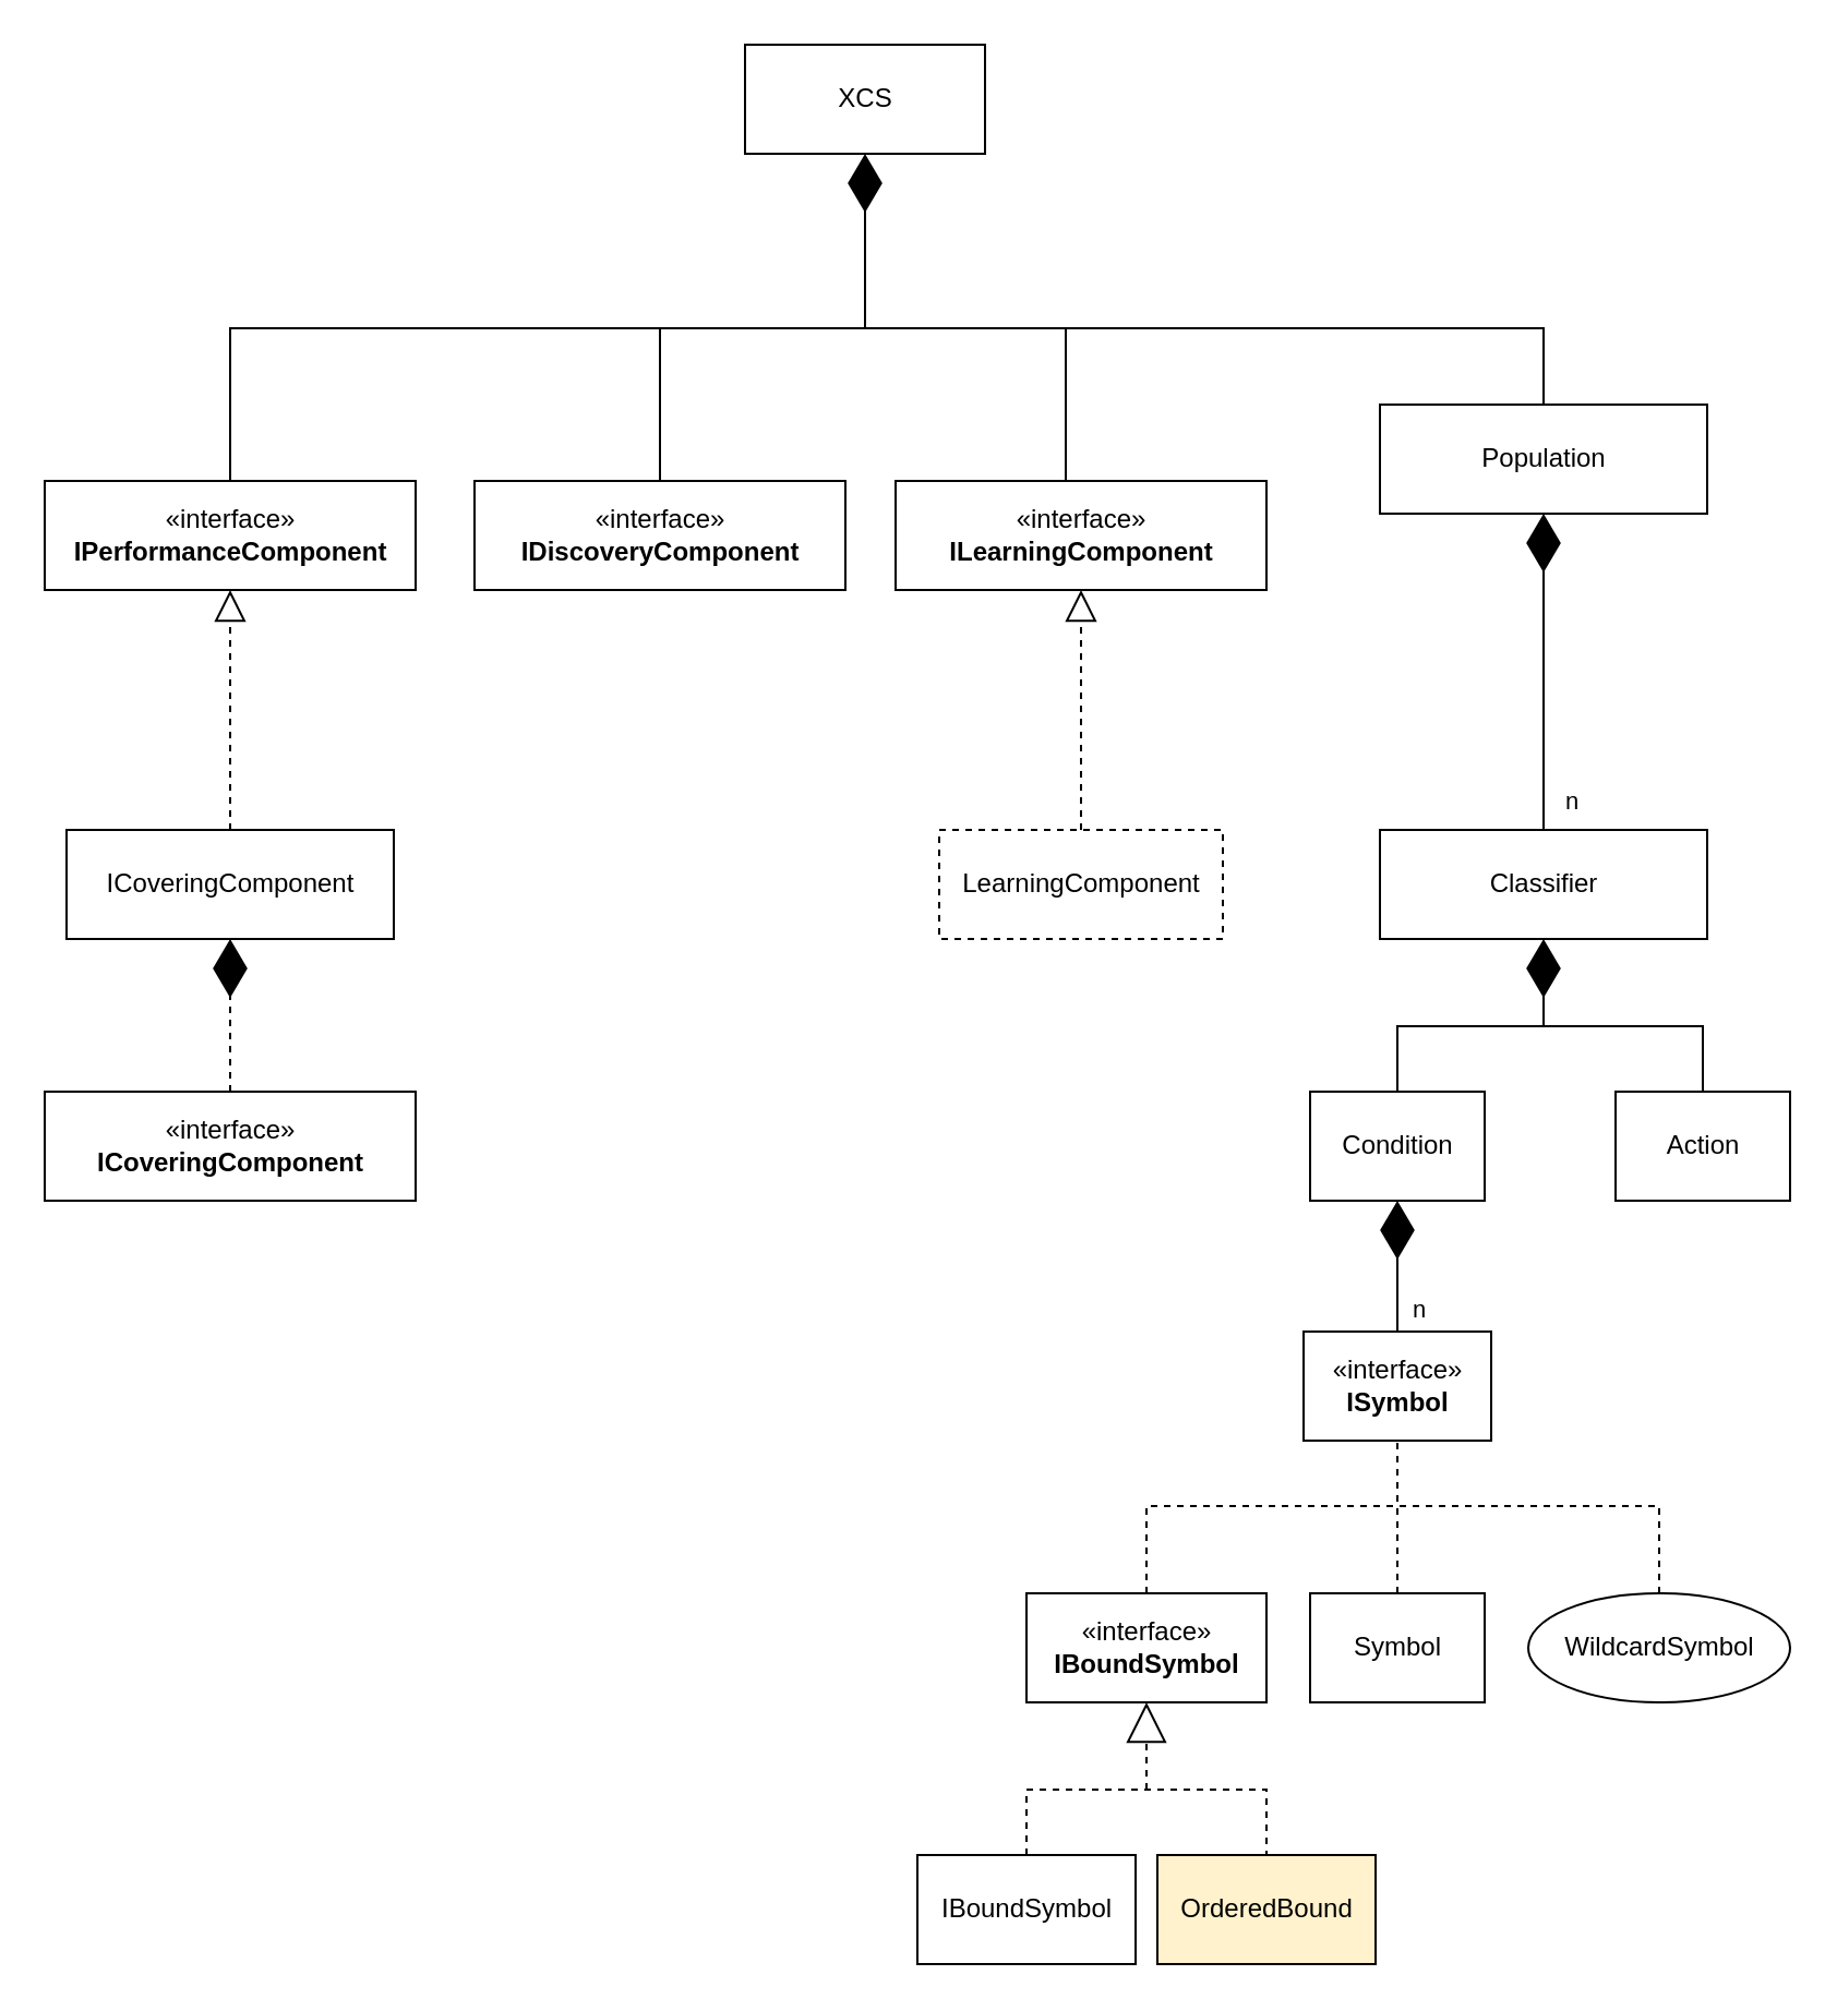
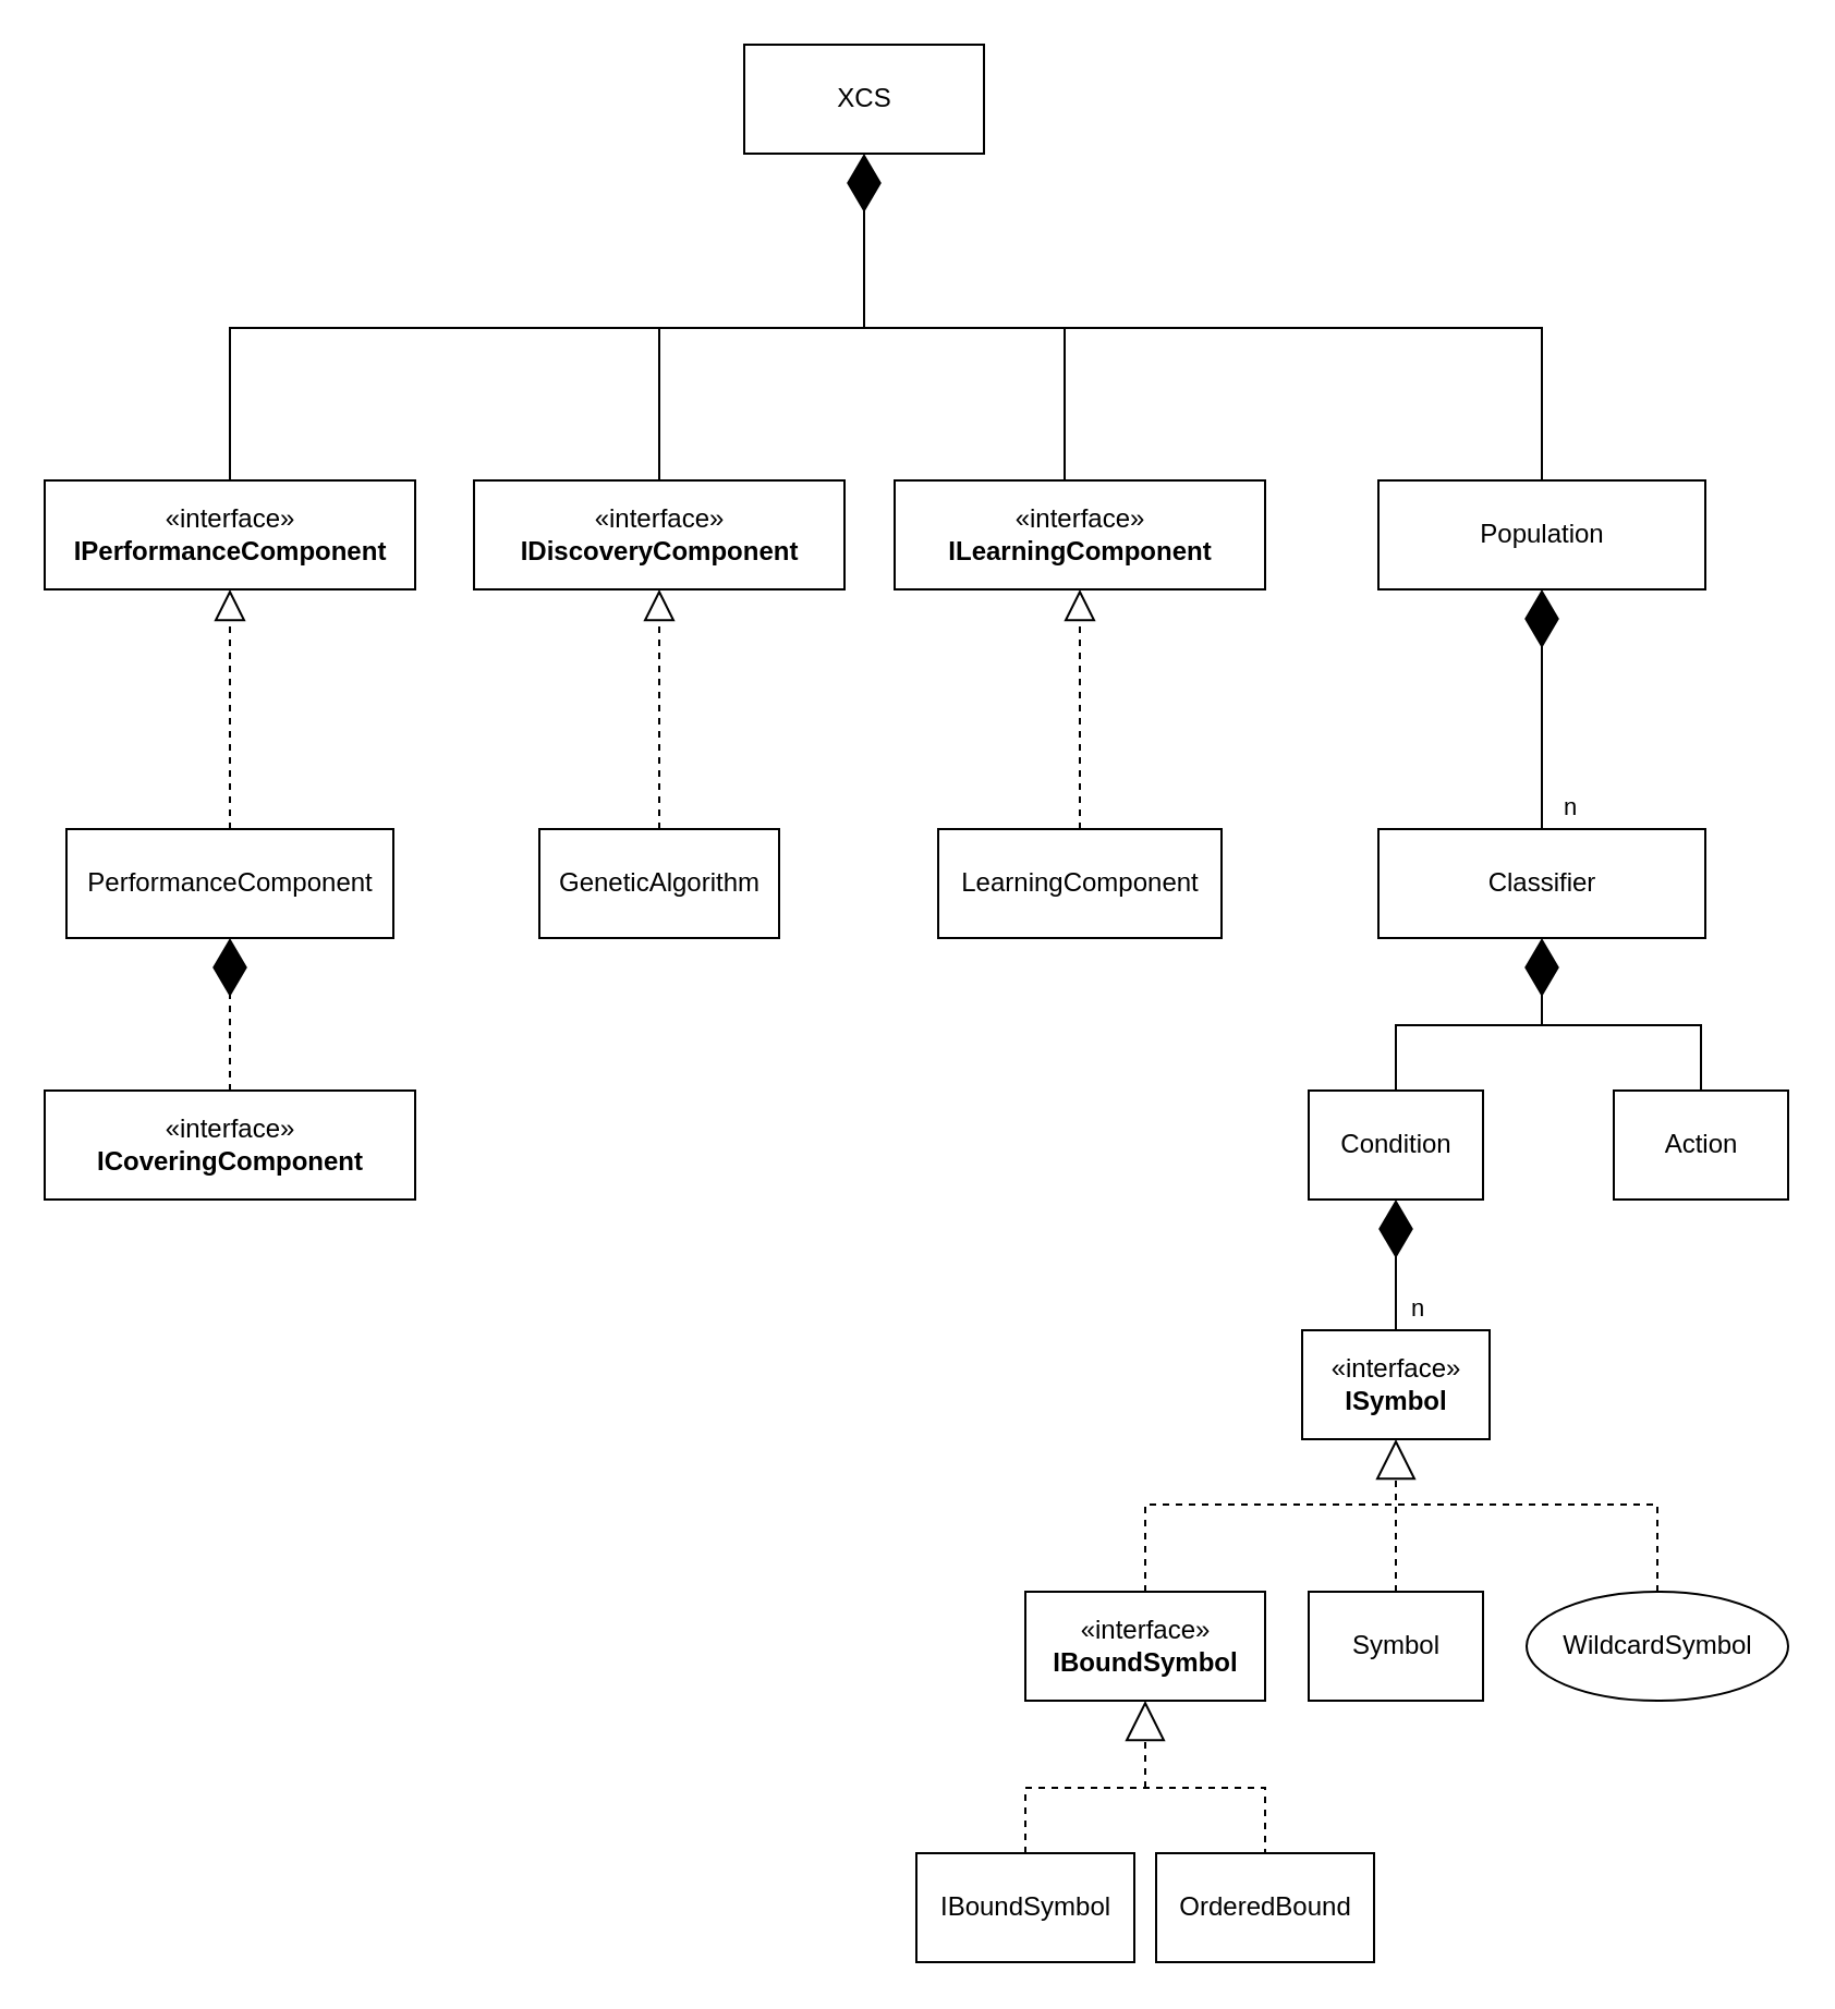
  <mxCell id="0" />
  <mxCell id="1" parent="0" />
  <mxCell id="2" value="XCS" style="html=1;" parent="1" vertex="1"><mxGeometry x="341" y="20" width="110" height="50" as="geometry" /></mxCell>
  <mxCell id="3" value="«interface»&lt;br&gt;&lt;b&gt;ILearningComponent&lt;/b&gt;" style="html=1;" parent="1" vertex="1"><mxGeometry x="410" y="220" width="170" height="50" as="geometry" /></mxCell>
  <mxCell id="4" value="«interface»&lt;br&gt;&lt;b&gt;IDiscoveryComponent&lt;/b&gt;" style="html=1;" parent="1" vertex="1"><mxGeometry x="217" y="220" width="170" height="50" as="geometry" /></mxCell>
  <mxCell id="5" value="«interface»&lt;br&gt;&lt;b&gt;IPerformanceComponent&lt;/b&gt;" style="html=1;" parent="1" vertex="1"><mxGeometry x="20" y="220" width="170" height="50" as="geometry" /></mxCell>
  <mxCell id="6" value="" style="endArrow=diamondThin;endFill=1;endSize=24;html=1;rounded=0;entryX=0.5;entryY=1;entryDx=0;entryDy=0;" parent="1" target="2" edge="1"><mxGeometry width="160" relative="1" as="geometry"><mxPoint x="396" y="150" as="sourcePoint" /><mxPoint x="261" y="140" as="targetPoint" /></mxGeometry></mxCell>
  <mxCell id="7" value="" style="endArrow=none;html=1;rounded=0;exitX=0.5;exitY=0;exitDx=0;exitDy=0;" parent="1" source="5" edge="1"><mxGeometry width="50" height="50" relative="1" as="geometry"><mxPoint x="119" y="210" as="sourcePoint" /><mxPoint x="304" y="150" as="targetPoint" /><Array as="points"><mxPoint x="105" y="150" /></Array></mxGeometry></mxCell>
  <mxCell id="8" value="" style="endArrow=none;html=1;rounded=0;exitX=0.5;exitY=0;exitDx=0;exitDy=0;" parent="1" edge="1"><mxGeometry width="50" height="50" relative="1" as="geometry"><mxPoint x="488" y="220" as="sourcePoint" /><mxPoint x="304" y="150" as="targetPoint" /><Array as="points"><mxPoint x="488" y="150" /></Array></mxGeometry></mxCell>
- <mxCell id="11" value="ICoveringComponent" style="html=1;" parent="1" vertex="1"><mxGeometry x="30" y="380" width="150" height="50" as="geometry" /></mxCell>
+ <mxCell id="9" value="GeneticAlgorithm" style="html=1;" parent="1" vertex="1"><mxGeometry x="247" y="380" width="110" height="50" as="geometry" /></mxCell>
+ <mxCell id="10" value="" style="endArrow=block;dashed=1;endFill=0;endSize=12;html=1;rounded=0;entryX=0.5;entryY=1;entryDx=0;entryDy=0;exitX=0.5;exitY=0;exitDx=0;exitDy=0;" parent="1" source="9" target="4" edge="1"><mxGeometry width="160" relative="1" as="geometry"><mxPoint x="74" y="390" as="sourcePoint" /><mxPoint x="234" y="390" as="targetPoint" /></mxGeometry></mxCell>
+ <mxCell id="11" value="PerformanceComponent" style="html=1;" parent="1" vertex="1"><mxGeometry x="30" y="380" width="150" height="50" as="geometry" /></mxCell>
  <mxCell id="12" value="" style="endArrow=block;dashed=1;endFill=0;endSize=12;html=1;rounded=0;exitX=0.5;exitY=0;exitDx=0;exitDy=0;entryX=0.5;entryY=1;entryDx=0;entryDy=0;" parent="1" source="11" target="5" edge="1"><mxGeometry width="160" relative="1" as="geometry"><mxPoint x="-129" y="390" as="sourcePoint" /><mxPoint x="131" y="300" as="targetPoint" /></mxGeometry></mxCell>
  <mxCell id="13" value="«interface»&lt;br&gt;&lt;b&gt;ICoveringComponent&lt;/b&gt;" style="html=1;" parent="1" vertex="1"><mxGeometry x="20" y="500" width="170" height="50" as="geometry" /></mxCell>
  <mxCell id="14" value="" style="endArrow=diamondThin;endFill=1;endSize=24;html=1;rounded=0;entryX=0.5;entryY=1;entryDx=0;entryDy=0;exitX=0.5;exitY=0;exitDx=0;exitDy=0;dashed=1;" parent="1" source="13" target="11" edge="1"><mxGeometry width="160" relative="1" as="geometry"><mxPoint x="331" y="170" as="sourcePoint" /><mxPoint x="371" y="310" as="targetPoint" /></mxGeometry></mxCell>
- <mxCell id="15" value="LearningComponent" style="html=1;dashed=1;" parent="1" vertex="1"><mxGeometry x="430" y="380" width="130" height="50" as="geometry" /></mxCell>
+ <mxCell id="15" value="LearningComponent" style="html=1;" parent="1" vertex="1"><mxGeometry x="430" y="380" width="130" height="50" as="geometry" /></mxCell>
  <mxCell id="16" value="" style="endArrow=block;dashed=1;endFill=0;endSize=12;html=1;rounded=0;entryX=0.5;entryY=1;entryDx=0;entryDy=0;exitX=0.5;exitY=0;exitDx=0;exitDy=0;" parent="1" source="15" target="3" edge="1"><mxGeometry width="160" relative="1" as="geometry"><mxPoint x="270" y="390" as="sourcePoint" /><mxPoint x="505" y="235" as="targetPoint" /></mxGeometry></mxCell>
- <mxCell id="17" value="Population" style="html=1;" parent="1" vertex="1"><mxGeometry x="632" y="185" width="150" height="50" as="geometry" /></mxCell>
+ <mxCell id="17" value="Population" style="html=1;" parent="1" vertex="1"><mxGeometry x="632" y="220" width="150" height="50" as="geometry" /></mxCell>
  <mxCell id="18" value="" style="endArrow=none;html=1;rounded=0;exitX=0.5;exitY=0;exitDx=0;exitDy=0;" parent="1" source="17" edge="1"><mxGeometry width="50" height="50" relative="1" as="geometry"><mxPoint x="610" y="170" as="sourcePoint" /><mxPoint x="300" y="150" as="targetPoint" /><Array as="points"><mxPoint x="707" y="150" /></Array></mxGeometry></mxCell>
  <mxCell id="19" value="" style="endArrow=none;html=1;rounded=0;exitX=0.5;exitY=0;exitDx=0;exitDy=0;" parent="1" source="4" edge="1"><mxGeometry width="50" height="50" relative="1" as="geometry"><mxPoint x="220" y="150" as="sourcePoint" /><mxPoint x="302" y="150" as="targetPoint" /></mxGeometry></mxCell>
  <mxCell id="20" value="Classifier" style="html=1;" parent="1" vertex="1"><mxGeometry x="632" y="380" width="150" height="50" as="geometry" /></mxCell>
  <mxCell id="21" value="n" style="endArrow=diamondThin;endFill=1;endSize=24;html=1;rounded=0;entryX=0.5;entryY=1;entryDx=0;entryDy=0;exitX=0.5;exitY=0;exitDx=0;exitDy=0;" parent="1" source="20" target="17" edge="1"><mxGeometry x="-0.818" y="-13" width="160" relative="1" as="geometry"><mxPoint x="498" y="510" as="sourcePoint" /><mxPoint x="498" y="440" as="targetPoint" /><mxPoint as="offset" /></mxGeometry></mxCell>
  <mxCell id="22" value="Condition" style="html=1;" parent="1" vertex="1"><mxGeometry x="600" y="500" width="80" height="50" as="geometry" /></mxCell>
  <mxCell id="23" value="Action" style="html=1;" parent="1" vertex="1"><mxGeometry x="740" y="500" width="80" height="50" as="geometry" /></mxCell>
  <mxCell id="24" value="" style="endArrow=diamondThin;endFill=1;endSize=24;html=1;rounded=0;entryX=0.5;entryY=1;entryDx=0;entryDy=0;" parent="1" target="20" edge="1"><mxGeometry width="160" relative="1" as="geometry"><mxPoint x="707" y="470" as="sourcePoint" /><mxPoint x="717" y="460" as="targetPoint" /></mxGeometry></mxCell>
  <mxCell id="25" value="" style="endArrow=none;html=1;rounded=0;exitX=0.5;exitY=0;exitDx=0;exitDy=0;" parent="1" source="22" edge="1"><mxGeometry width="50" height="50" relative="1" as="geometry"><mxPoint x="620" y="640" as="sourcePoint" /><mxPoint x="710" y="470" as="targetPoint" /><Array as="points"><mxPoint x="640" y="470" /></Array></mxGeometry></mxCell>
  <mxCell id="26" value="" style="endArrow=none;html=1;rounded=0;entryX=0.5;entryY=0;entryDx=0;entryDy=0;" parent="1" target="23" edge="1"><mxGeometry width="50" height="50" relative="1" as="geometry"><mxPoint x="710" y="470" as="sourcePoint" /><mxPoint x="760" y="600" as="targetPoint" /><Array as="points"><mxPoint x="780" y="470" /></Array></mxGeometry></mxCell>
  <mxCell id="27" value="«interface»&lt;br&gt;&lt;b&gt;ISymbol&lt;/b&gt;" style="html=1;" parent="1" vertex="1"><mxGeometry x="597" y="610" width="86" height="50" as="geometry" /></mxCell>
  <mxCell id="28" value="n" style="endArrow=diamondThin;endFill=1;endSize=24;html=1;rounded=0;entryX=0.5;entryY=1;entryDx=0;entryDy=0;exitX=0.5;exitY=0;exitDx=0;exitDy=0;" parent="1" source="27" target="22" edge="1"><mxGeometry x="-0.667" y="-10" width="160" relative="1" as="geometry"><mxPoint x="640" y="600" as="sourcePoint" /><mxPoint x="639.66" y="610" as="targetPoint" /><mxPoint as="offset" /></mxGeometry></mxCell>
  <mxCell id="29" value="Symbol" style="html=1;" parent="1" vertex="1"><mxGeometry x="600" y="730" width="80" height="50" as="geometry" /></mxCell>
  <mxCell id="30" value="«interface»&lt;br&gt;&lt;b&gt;IBoundSymbol&lt;/b&gt;" style="html=1;" parent="1" vertex="1"><mxGeometry x="470" y="730" width="110" height="50" as="geometry" /></mxCell>
  <mxCell id="31" value="WildcardSymbol" style="ellipse;html=1;" parent="1" vertex="1"><mxGeometry x="700" y="730" width="120" height="50" as="geometry" /></mxCell>
- <mxCell id="32" value="" style="endArrow=none;endSize=16;endFill=0;html=1;rounded=0;entryX=0.5;entryY=1;entryDx=0;entryDy=0;exitX=0.5;exitY=0;exitDx=0;exitDy=0;dashed=1;" parent="1" source="29" target="27" edge="1"><mxGeometry width="160" relative="1" as="geometry"><mxPoint x="640" y="700" as="sourcePoint" /><mxPoint x="210" y="530" as="targetPoint" /></mxGeometry></mxCell>
+ <mxCell id="32" value="" style="endArrow=block;endSize=16;endFill=0;html=1;rounded=0;entryX=0.5;entryY=1;entryDx=0;entryDy=0;exitX=0.5;exitY=0;exitDx=0;exitDy=0;dashed=1;" parent="1" source="29" target="27" edge="1"><mxGeometry width="160" relative="1" as="geometry"><mxPoint x="640" y="700" as="sourcePoint" /><mxPoint x="210" y="530" as="targetPoint" /></mxGeometry></mxCell>
  <mxCell id="33" value="" style="endArrow=none;html=1;rounded=0;exitX=0.5;exitY=0;exitDx=0;exitDy=0;dashed=1;" parent="1" source="30" edge="1"><mxGeometry width="50" height="50" relative="1" as="geometry"><mxPoint x="400" y="740" as="sourcePoint" /><mxPoint x="640" y="690" as="targetPoint" /><Array as="points"><mxPoint x="525" y="690" /></Array></mxGeometry></mxCell>
  <mxCell id="34" value="" style="endArrow=none;html=1;rounded=0;exitX=0.5;exitY=0;exitDx=0;exitDy=0;dashed=1;" parent="1" source="31" edge="1"><mxGeometry width="50" height="50" relative="1" as="geometry"><mxPoint x="720" y="710" as="sourcePoint" /><mxPoint x="640" y="690" as="targetPoint" /><Array as="points"><mxPoint x="760" y="690" /></Array></mxGeometry></mxCell>
  <mxCell id="35" value="IBoundSymbol" style="html=1;" parent="1" vertex="1"><mxGeometry x="420" y="850" width="100" height="50" as="geometry" /></mxCell>
- <mxCell id="36" value="OrderedBound" style="html=1;fillColor=#fff2cc;" parent="1" vertex="1"><mxGeometry x="530" y="850" width="100" height="50" as="geometry" /></mxCell>
+ <mxCell id="36" value="OrderedBound" style="html=1;" parent="1" vertex="1"><mxGeometry x="530" y="850" width="100" height="50" as="geometry" /></mxCell>
  <mxCell id="37" value="" style="endArrow=block;endSize=16;endFill=0;html=1;rounded=0;entryX=0.5;entryY=1;entryDx=0;entryDy=0;dashed=1;" parent="1" target="30" edge="1"><mxGeometry width="160" relative="1" as="geometry"><mxPoint x="525" y="820" as="sourcePoint" /><mxPoint x="670" y="850" as="targetPoint" /></mxGeometry></mxCell>
  <mxCell id="38" value="" style="endArrow=none;html=1;rounded=0;exitX=0.5;exitY=0;exitDx=0;exitDy=0;dashed=1;" parent="1" source="35" edge="1"><mxGeometry width="50" height="50" relative="1" as="geometry"><mxPoint x="280" y="990" as="sourcePoint" /><mxPoint x="530" y="820" as="targetPoint" /><Array as="points"><mxPoint x="470" y="820" /></Array></mxGeometry></mxCell>
  <mxCell id="39" value="" style="endArrow=none;html=1;rounded=0;entryX=0.5;entryY=0;entryDx=0;entryDy=0;dashed=1;" parent="1" target="36" edge="1"><mxGeometry width="50" height="50" relative="1" as="geometry"><mxPoint x="530" y="820" as="sourcePoint" /><mxPoint x="620" y="810" as="targetPoint" /><Array as="points"><mxPoint x="580" y="820" /></Array></mxGeometry></mxCell>
